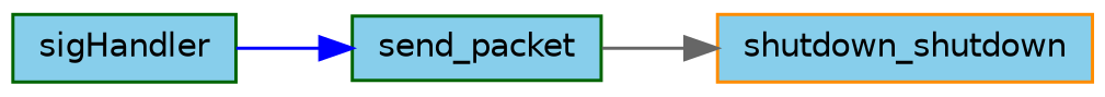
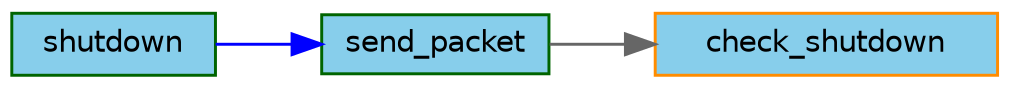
  digraph {
    rankdir=LR
    node [color=darkgreen fillcolor=skyblue fontname=Helvetica fontsize=10 shape=record style=filled]
    edge [fontname=Helvetica fontsize=10 labelfontname=Helvetica labelfontsize=10 style=solid]
-   n1 [fontcolor=black height=0.2 label=sigHandler width=0.4]
+   n1 [fontcolor=black height=0.2 label=shutdown width=0.4]
    n2 [height=0.2 label=send_packet width=0.4]
-   n3 [color=darkorange height=0.2 label=shutdown_shutdown width=0.4]
+   n3 [color=darkorange height=0.2 label=check_shutdown width=0.4]
    n1 -> n2 [color=blue]
    n2 -> n3 [color=gray40]
  }
